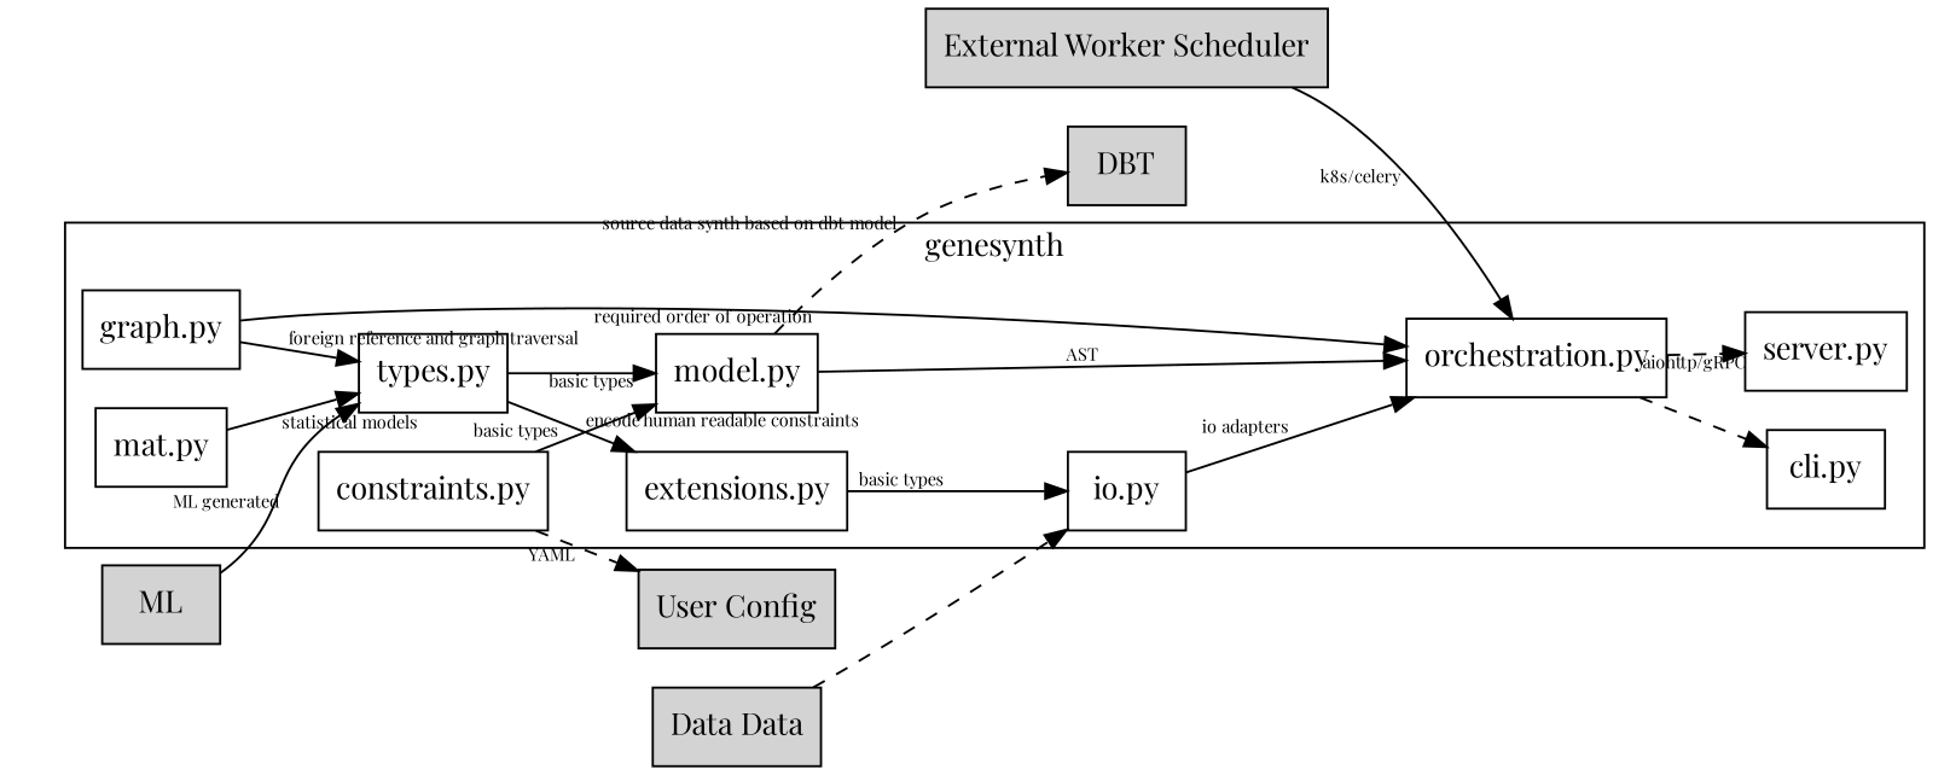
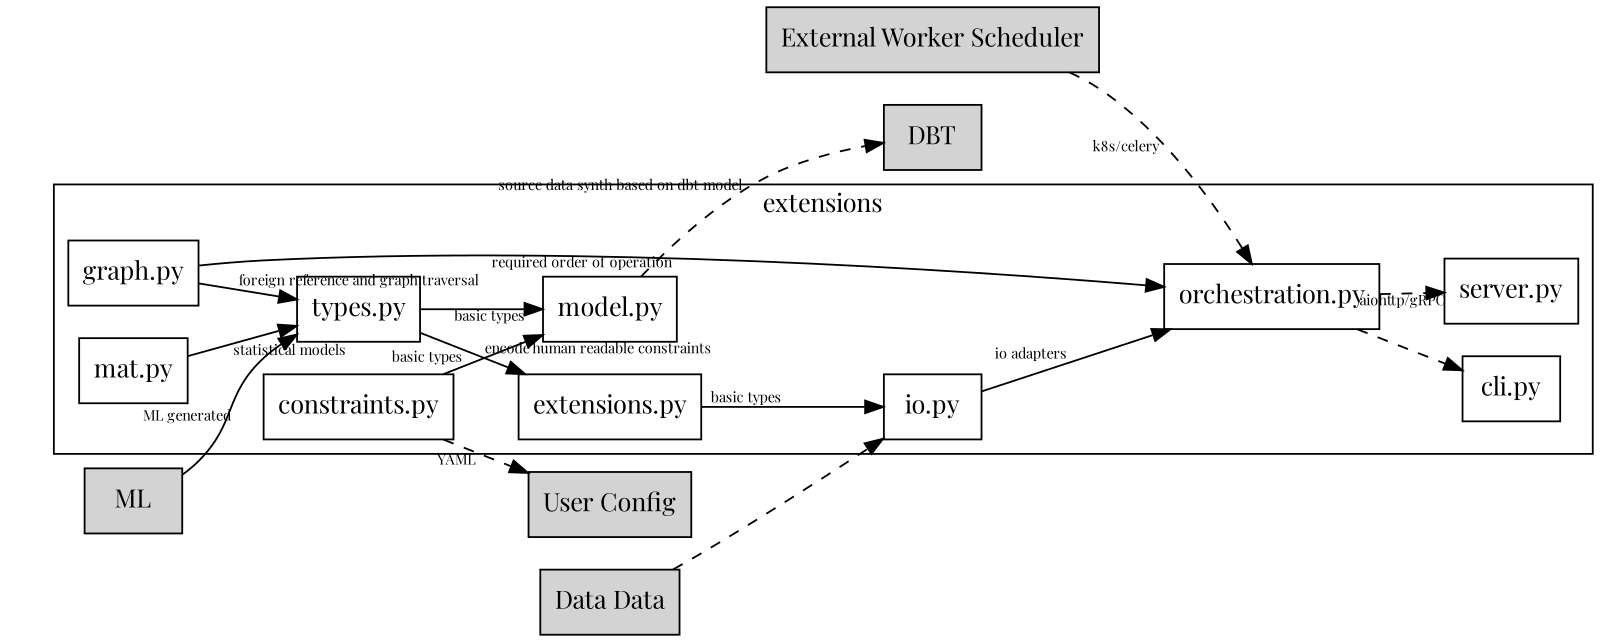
  strict digraph {
    fontname="Playfair Display"
    rankdir=LR
    node [fontname="Playfair Display" shape=box]
    edge [fontname="Playfair Display" fontsize=8 xlabel="basic types"]
    "types.py"
    "io.py"
    "model.py"
    "extensions.py"
    "constraints.py"
    "orchestration.py"
    "cli.py"
    "server.py"
    "mat.py"
    "graph.py"
    DBT [fillcolor=lightgray style=filled]
    "User Config" [fillcolor=lightgray style=filled]
    ML [fillcolor=lightgray style=filled]
    n14 [fillcolor=lightgray label="Data Data" style=filled]
    "External Worker Scheduler" [fillcolor=lightgray style=filled]
    subgraph cluster_1 {
-     label=genesynth
+     label=extensions
      "types.py"
      "io.py"
      "model.py"
      "extensions.py"
      "constraints.py"
      "orchestration.py"
      "cli.py"
      "server.py"
      "mat.py"
      "graph.py"
    }
    "types.py" -> "model.py"
    "types.py" -> "extensions.py"
    "io.py" -> "orchestration.py" [xlabel="io adapters"]
-   "model.py" -> "orchestration.py" [xlabel=AST]
    "model.py" -> DBT [style=dashed xlabel="source data synth based on dbt model"]
    "extensions.py" -> "io.py"
    "constraints.py" -> "model.py" [xlabel="encode human readable constraints"]
    "constraints.py" -> "User Config" [style=dashed xlabel=YAML]
    "orchestration.py" -> "cli.py" [style=dashed xlabel=""]
    "orchestration.py" -> "server.py" [style=dashed xlabel="aiohttp/gRPC"]
    "mat.py" -> "types.py" [xlabel="statistical models"]
    "graph.py" -> "types.py" [xlabel="foreign reference and graph traversal"]
    "graph.py" -> "orchestration.py" [xlabel="required order of operation"]
    ML -> "types.py" [style=solid xlabel="ML generated"]
    n14 -> "io.py" [style=dashed xlabel=""]
-   "External Worker Scheduler" -> "orchestration.py" [style=solid xlabel="k8s/celery"]
+   "External Worker Scheduler" -> "orchestration.py" [style=dashed xlabel="k8s/celery"]
  }
